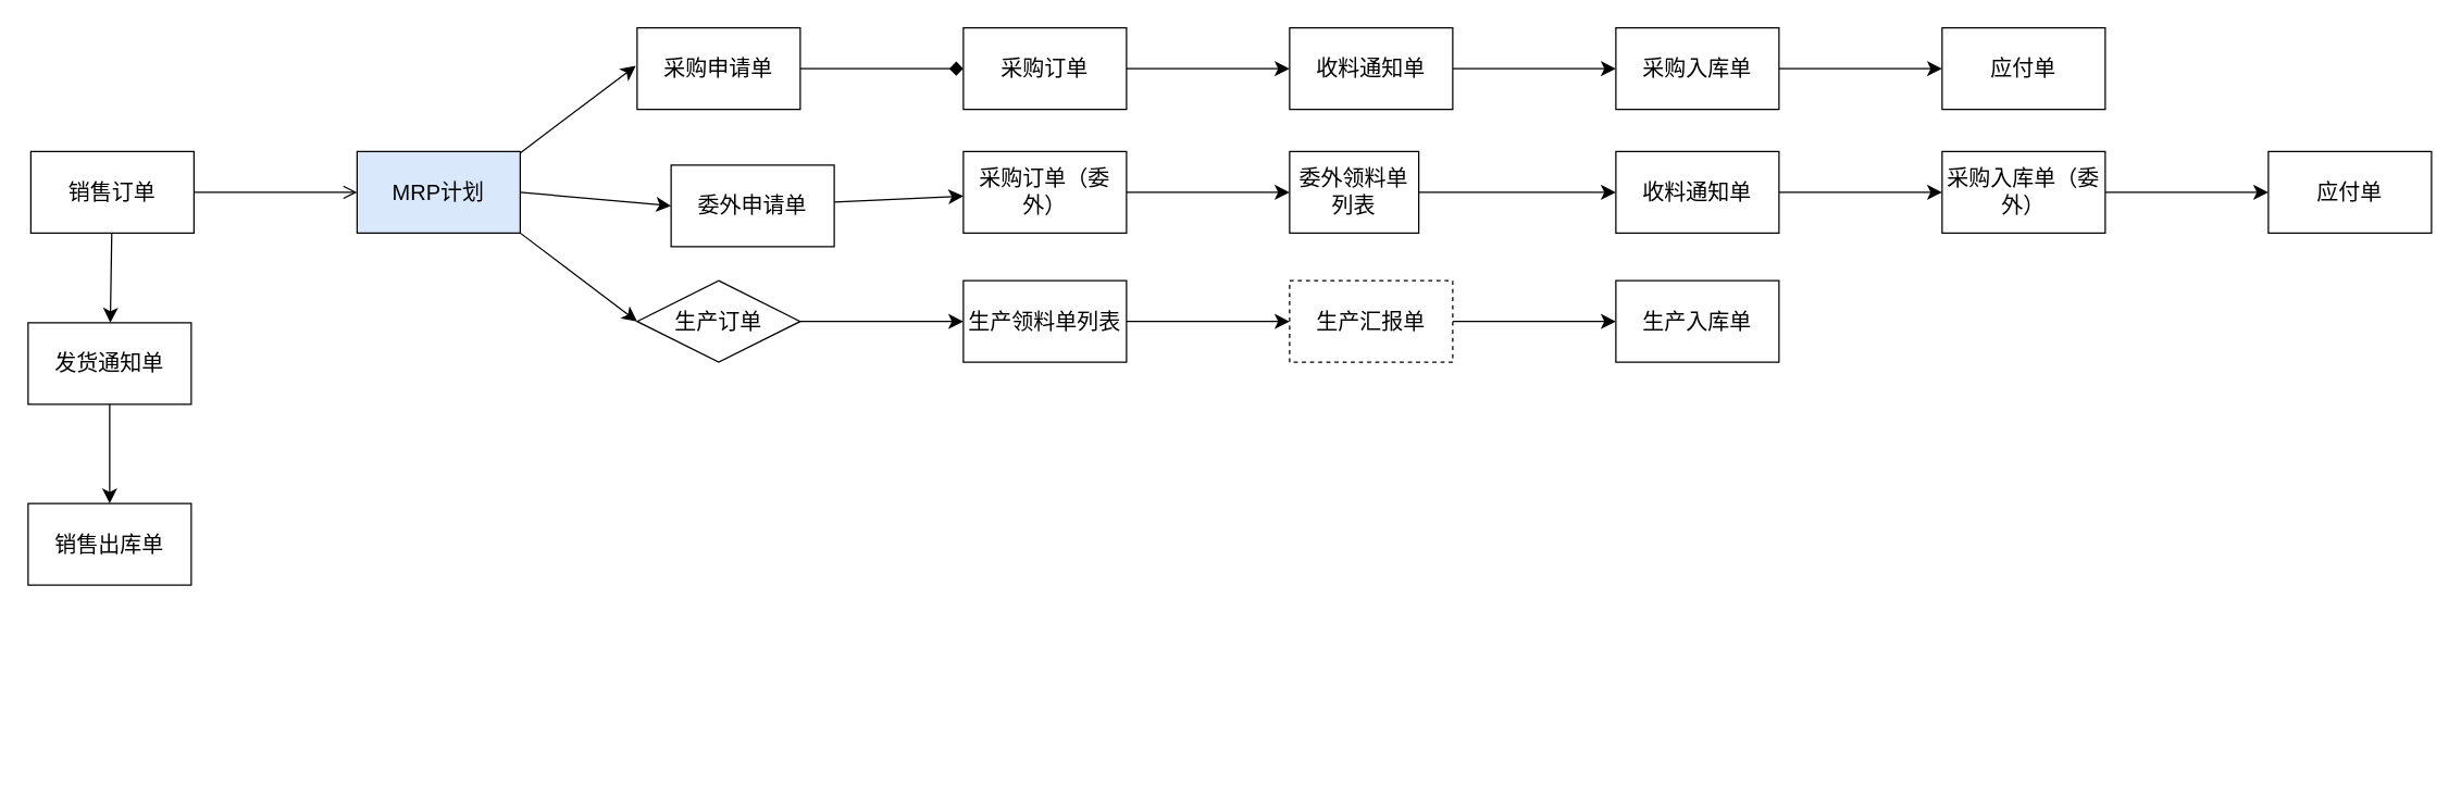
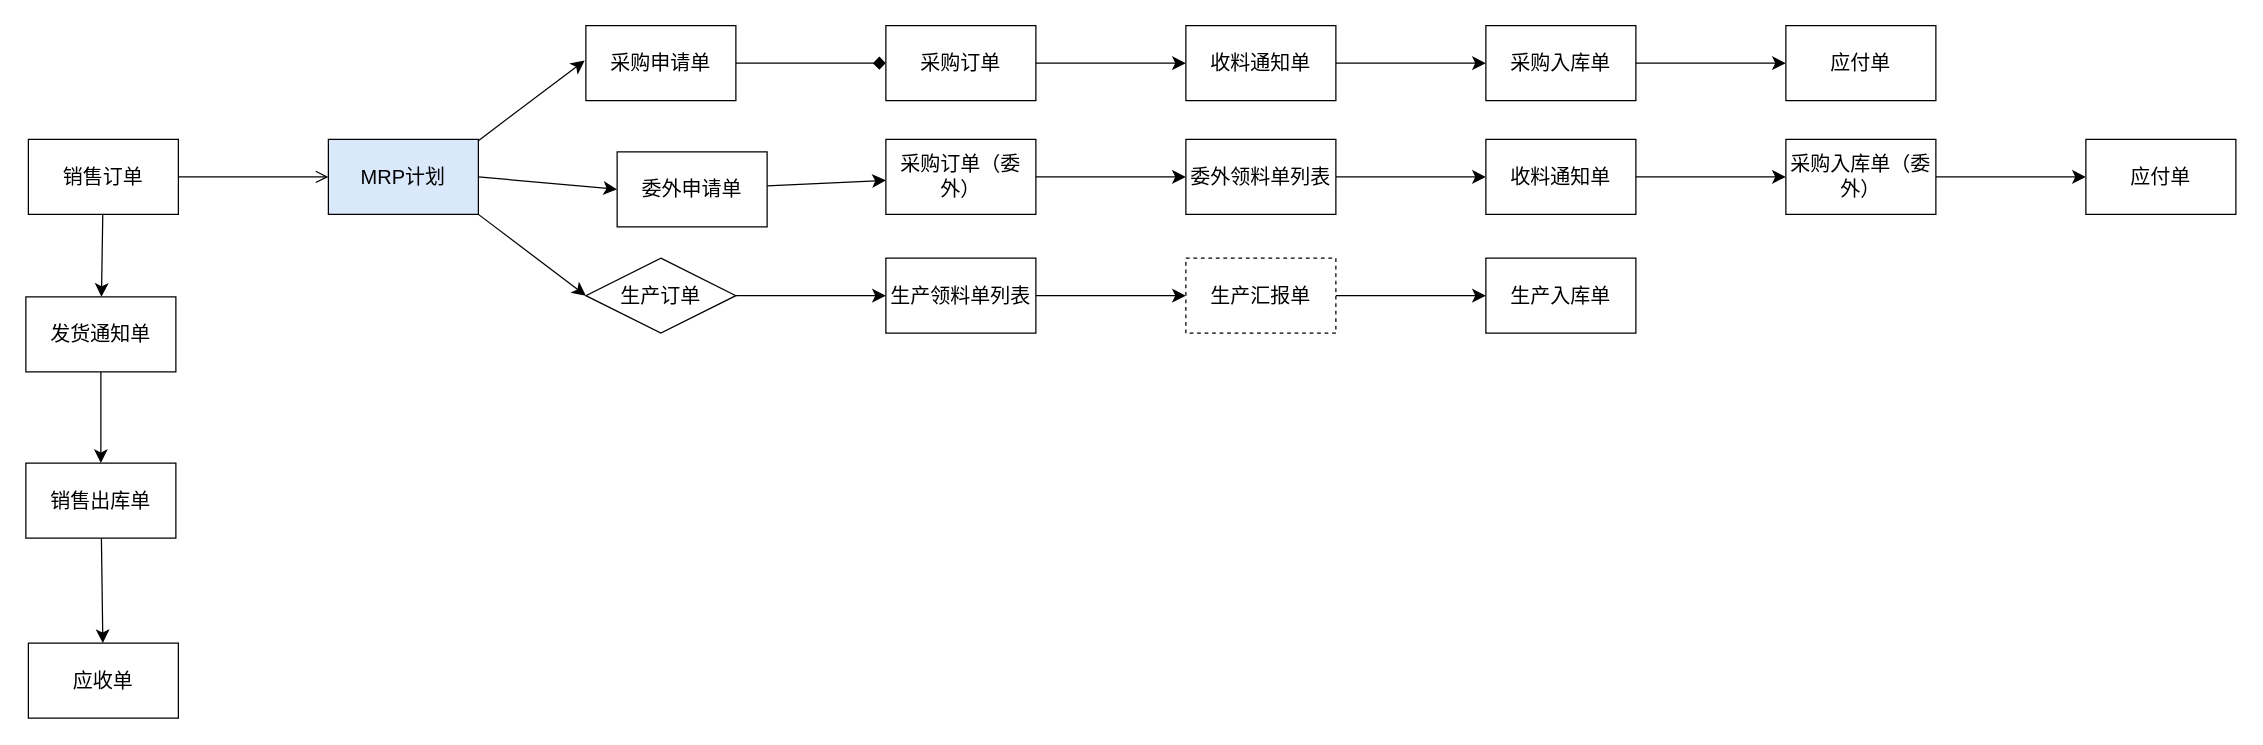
  <mxCell id="0" />
  <mxCell id="1" parent="0" />
  <mxCell id="2" value="" style="edgeStyle=none;curved=1;rounded=0;orthogonalLoop=1;jettySize=auto;html=1;fontSize=12;startSize=8;endSize=8;endArrow=open;" edge="1" parent="1" source="4" target="6"><mxGeometry relative="1" as="geometry" /></mxCell>
  <mxCell id="3" value="" style="edgeStyle=none;curved=1;rounded=0;orthogonalLoop=1;jettySize=auto;html=1;fontSize=12;startSize=8;endSize=8;" edge="1" parent="1" source="4" target="37"><mxGeometry relative="1" as="geometry" /></mxCell>
  <mxCell id="4" value="销售订单" style="rounded=0;whiteSpace=wrap;html=1;fontSize=16;" vertex="1" parent="1"><mxGeometry x="22" y="111" width="120" height="60" as="geometry" /></mxCell>
  <mxCell id="5" value="" style="edgeStyle=none;curved=1;rounded=0;orthogonalLoop=1;jettySize=auto;html=1;fontSize=12;startSize=8;endSize=8;exitX=1;exitY=0.017;exitDx=0;exitDy=0;exitPerimeter=0;" edge="1" parent="1" source="6"><mxGeometry relative="1" as="geometry"><mxPoint x="467" y="48" as="targetPoint" /></mxGeometry></mxCell>
  <mxCell id="6" value="MRP计划" style="whiteSpace=wrap;html=1;fontSize=16;rounded=0;fillColor=#dae8fc;" vertex="1" parent="1"><mxGeometry x="262" y="111" width="120" height="60" as="geometry" /></mxCell>
  <mxCell id="7" value="" style="edgeStyle=none;curved=1;rounded=0;orthogonalLoop=1;jettySize=auto;html=1;fontSize=12;startSize=8;endSize=8;endArrow=diamond;" edge="1" parent="1" source="8" target="16"><mxGeometry relative="1" as="geometry" /></mxCell>
  <mxCell id="8" value="采购申请单" style="whiteSpace=wrap;html=1;fontSize=16;rounded=0;" vertex="1" parent="1"><mxGeometry x="468" y="20" width="120" height="60" as="geometry" /></mxCell>
  <mxCell id="9" value="" style="edgeStyle=none;curved=1;rounded=0;orthogonalLoop=1;jettySize=auto;html=1;fontSize=12;startSize=8;endSize=8;" edge="1" parent="1" source="10" target="23"><mxGeometry relative="1" as="geometry" /></mxCell>
  <mxCell id="10" value="委外申请单" style="whiteSpace=wrap;html=1;fontSize=16;rounded=0;" vertex="1" parent="1"><mxGeometry x="493" y="121" width="120" height="60" as="geometry" /></mxCell>
  <mxCell id="11" value="" style="edgeStyle=none;curved=1;rounded=0;orthogonalLoop=1;jettySize=auto;html=1;fontSize=12;startSize=8;endSize=8;" edge="1" parent="1" source="12" target="32"><mxGeometry relative="1" as="geometry" /></mxCell>
  <mxCell id="12" value="生产订单" style="rhombus;whiteSpace=wrap;html=1;fontSize=16;" vertex="1" parent="1"><mxGeometry x="468" y="206" width="120" height="60" as="geometry" /></mxCell>
  <mxCell id="13" value="" style="endArrow=classic;html=1;rounded=0;fontSize=12;startSize=8;endSize=8;curved=1;exitX=1;exitY=0.5;exitDx=0;exitDy=0;entryX=0;entryY=0.5;entryDx=0;entryDy=0;" edge="1" parent="1" source="6" target="10"><mxGeometry width="50" height="50" relative="1" as="geometry"><mxPoint x="588" y="439" as="sourcePoint" /><mxPoint x="638" y="389" as="targetPoint" /></mxGeometry></mxCell>
  <mxCell id="14" value="" style="endArrow=classic;html=1;rounded=0;fontSize=12;startSize=8;endSize=8;curved=1;exitX=1;exitY=1;exitDx=0;exitDy=0;entryX=0;entryY=0.5;entryDx=0;entryDy=0;" edge="1" parent="1" source="6" target="12"><mxGeometry width="50" height="50" relative="1" as="geometry"><mxPoint x="588" y="439" as="sourcePoint" /><mxPoint x="638" y="389" as="targetPoint" /></mxGeometry></mxCell>
  <mxCell id="15" value="" style="edgeStyle=none;curved=1;rounded=0;orthogonalLoop=1;jettySize=auto;html=1;fontSize=12;startSize=8;endSize=8;" edge="1" parent="1" source="16" target="18"><mxGeometry relative="1" as="geometry" /></mxCell>
  <mxCell id="16" value="采购订单" style="whiteSpace=wrap;html=1;fontSize=16;rounded=0;" vertex="1" parent="1"><mxGeometry x="708" y="20" width="120" height="60" as="geometry" /></mxCell>
  <mxCell id="17" value="" style="edgeStyle=none;curved=1;rounded=0;orthogonalLoop=1;jettySize=auto;html=1;fontSize=12;startSize=8;endSize=8;" edge="1" parent="1" source="18" target="20"><mxGeometry relative="1" as="geometry" /></mxCell>
  <mxCell id="18" value="收料通知单" style="whiteSpace=wrap;html=1;fontSize=16;rounded=0;" vertex="1" parent="1"><mxGeometry x="948" y="20" width="120" height="60" as="geometry" /></mxCell>
  <mxCell id="19" value="" style="edgeStyle=none;curved=1;rounded=0;orthogonalLoop=1;jettySize=auto;html=1;fontSize=12;startSize=8;endSize=8;" edge="1" parent="1" source="20" target="21"><mxGeometry relative="1" as="geometry" /></mxCell>
  <mxCell id="20" value="采购入库单" style="whiteSpace=wrap;html=1;fontSize=16;rounded=0;" vertex="1" parent="1"><mxGeometry x="1188" y="20" width="120" height="60" as="geometry" /></mxCell>
  <mxCell id="21" value="应付单" style="whiteSpace=wrap;html=1;fontSize=16;rounded=0;" vertex="1" parent="1"><mxGeometry x="1428" y="20" width="120" height="60" as="geometry" /></mxCell>
  <mxCell id="22" value="" style="edgeStyle=none;curved=1;rounded=0;orthogonalLoop=1;jettySize=auto;html=1;fontSize=12;startSize=8;endSize=8;" edge="1" parent="1" source="23" target="25"><mxGeometry relative="1" as="geometry" /></mxCell>
  <mxCell id="23" value="采购订单（委外）" style="whiteSpace=wrap;html=1;fontSize=16;rounded=0;" vertex="1" parent="1"><mxGeometry x="708" y="111" width="120" height="60" as="geometry" /></mxCell>
  <mxCell id="24" value="" style="edgeStyle=none;curved=1;rounded=0;orthogonalLoop=1;jettySize=auto;html=1;fontSize=12;startSize=8;endSize=8;" edge="1" parent="1" source="25" target="27"><mxGeometry relative="1" as="geometry" /></mxCell>
- <mxCell id="25" value="委外领料单列表" style="whiteSpace=wrap;html=1;fontSize=16;rounded=0;" vertex="1" parent="1"><mxGeometry x="948" y="111" width="95" height="60" as="geometry" /></mxCell>
+ <mxCell id="25" value="委外领料单列表" style="whiteSpace=wrap;html=1;fontSize=16;rounded=0;" vertex="1" parent="1"><mxGeometry x="948" y="111" width="120" height="60" as="geometry" /></mxCell>
  <mxCell id="26" value="" style="edgeStyle=none;curved=1;rounded=0;orthogonalLoop=1;jettySize=auto;html=1;fontSize=12;startSize=8;endSize=8;" edge="1" parent="1" source="27" target="29"><mxGeometry relative="1" as="geometry" /></mxCell>
  <mxCell id="27" value="收料通知单" style="whiteSpace=wrap;html=1;fontSize=16;rounded=0;" vertex="1" parent="1"><mxGeometry x="1188" y="111" width="120" height="60" as="geometry" /></mxCell>
  <mxCell id="28" value="" style="edgeStyle=none;curved=1;rounded=0;orthogonalLoop=1;jettySize=auto;html=1;fontSize=12;startSize=8;endSize=8;" edge="1" parent="1" source="29" target="30"><mxGeometry relative="1" as="geometry" /></mxCell>
  <mxCell id="29" value="采购入库单（委外）" style="whiteSpace=wrap;html=1;fontSize=16;rounded=0;" vertex="1" parent="1"><mxGeometry x="1428" y="111" width="120" height="60" as="geometry" /></mxCell>
  <mxCell id="30" value="应付单" style="whiteSpace=wrap;html=1;fontSize=16;rounded=0;" vertex="1" parent="1"><mxGeometry x="1668" y="111" width="120" height="60" as="geometry" /></mxCell>
  <mxCell id="31" value="" style="edgeStyle=none;curved=1;rounded=0;orthogonalLoop=1;jettySize=auto;html=1;fontSize=12;startSize=8;endSize=8;" edge="1" parent="1" source="32" target="34"><mxGeometry relative="1" as="geometry" /></mxCell>
  <mxCell id="32" value="生产领料单列表" style="whiteSpace=wrap;html=1;fontSize=16;rounded=0;" vertex="1" parent="1"><mxGeometry x="708" y="206" width="120" height="60" as="geometry" /></mxCell>
  <mxCell id="33" value="" style="edgeStyle=none;curved=1;rounded=0;orthogonalLoop=1;jettySize=auto;html=1;fontSize=12;startSize=8;endSize=8;" edge="1" parent="1" source="34" target="35"><mxGeometry relative="1" as="geometry" /></mxCell>
  <mxCell id="34" value="生产汇报单" style="whiteSpace=wrap;html=1;fontSize=16;rounded=0;dashed=1;" vertex="1" parent="1"><mxGeometry x="948" y="206" width="120" height="60" as="geometry" /></mxCell>
  <mxCell id="35" value="生产入库单" style="whiteSpace=wrap;html=1;fontSize=16;rounded=0;" vertex="1" parent="1"><mxGeometry x="1188" y="206" width="120" height="60" as="geometry" /></mxCell>
  <mxCell id="36" value="" style="edgeStyle=none;curved=1;rounded=0;orthogonalLoop=1;jettySize=auto;html=1;fontSize=12;startSize=8;endSize=8;" edge="1" parent="1" source="37" target="39"><mxGeometry relative="1" as="geometry" /></mxCell>
  <mxCell id="37" value="发货通知单" style="rounded=0;whiteSpace=wrap;html=1;fontSize=16;" vertex="1" parent="1"><mxGeometry x="20" width="120" height="60" as="geometry" y="237" /></mxCell>
+ <mxCell id="38" value="" style="edgeStyle=none;curved=1;rounded=0;orthogonalLoop=1;jettySize=auto;html=1;fontSize=12;startSize=8;endSize=8;" edge="1" parent="1" source="39" target="40"><mxGeometry relative="1" as="geometry" /></mxCell>
  <mxCell id="39" value="销售出库单" style="whiteSpace=wrap;html=1;fontSize=16;rounded=0;" vertex="1" parent="1"><mxGeometry x="20" y="370" width="120" height="60" as="geometry" /></mxCell>
+ <mxCell id="40" value="应收单" style="whiteSpace=wrap;html=1;fontSize=16;rounded=0;" vertex="1" parent="1"><mxGeometry x="22" y="514" width="120" height="60" as="geometry" /></mxCell>
